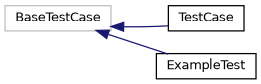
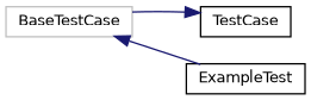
  digraph {
    rankdir=LR
    node [color=black fillcolor=white fontname=Helvetica fontsize=10 shape=record style=filled]
    edge [color=midnightblue dir=back fontname=Helvetica fontsize=10 labelfontname=Helvetica labelfontsize=10 style=solid]
    n1 [color=grey75 height=0.2 label=BaseTestCase width=0.4]
    n2 [height=0.2 label=TestCase width=0.4]
    n3 [height=0.2 label=ExampleTest width=0.4]
-   n1 -> n2
+   n2 -> n1
    n1 -> n3
  }
